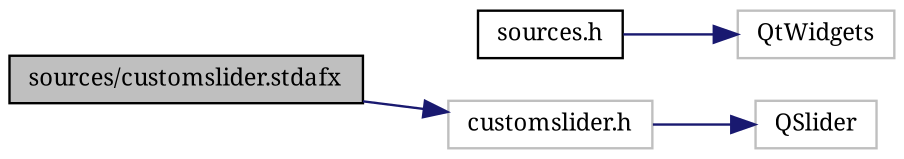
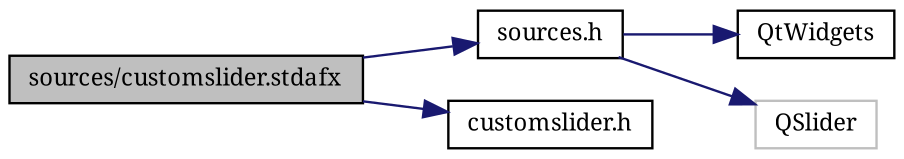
  digraph {
    fontname="Noto Serif"
    rankdir=LR
    node [color=black fillcolor=white fontname="Noto Serif" fontsize=10 shape=record style=filled]
    edge [color=midnightblue fontname="Noto Serif" fontsize=10 labelfontname=Helvetica labelfontsize=10 style=solid]
    n1 [fillcolor=grey75 fontcolor=black height=0.2 label="sources/customslider.stdafx" width=0.4]
    n2 [height=0.2 label="sources.h" width=0.4]
-   n3 [color=grey75 height=0.2 label="customslider.h" width=0.4]
-   n4 [color=grey75 height=0.2 label=QtWidgets width=0.4]
+   n3 [height=0.2 label="customslider.h" width=0.4]
+   n4 [height=0.2 label=QtWidgets width=0.4]
    n5 [color=grey75 height=0.2 label=QSlider width=0.4]
+   n1 -> n2
    n1 -> n3
    n2 -> n4
-   n3 -> n5
+   n2 -> n5
  }
